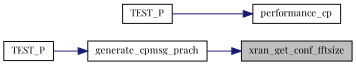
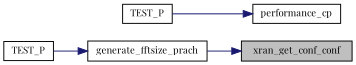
  digraph {
    fontname="Playfair Display"
    rankdir=RL
    node [color=black fillcolor=white fontname="Playfair Display" fontsize=10 shape=record style=filled]
    edge [color=midnightblue dir=back fontname="Playfair Display" fontsize=10 labelfontname=Helvetica labelfontsize=10 style=solid]
-   n1 [fillcolor=grey75 fontcolor=black height=0.2 label=xran_get_conf_fftsize width=0.4]
-   n2 [height=0.2 label=generate_cpmsg_prach width=0.4]
+   n1 [fillcolor=grey75 fontcolor=black height=0.2 label=xran_get_conf_conf width=0.4]
+   n2 [height=0.2 label=generate_fftsize_prach width=0.4]
    n3 [height=0.2 label=TEST_P width=0.4]
    n4 [height=0.2 label=performance_cp width=0.4]
    n5 [height=0.2 label=TEST_P width=0.4]
    n1 -> n2
    n2 -> n3
    n4 -> n5
  }
